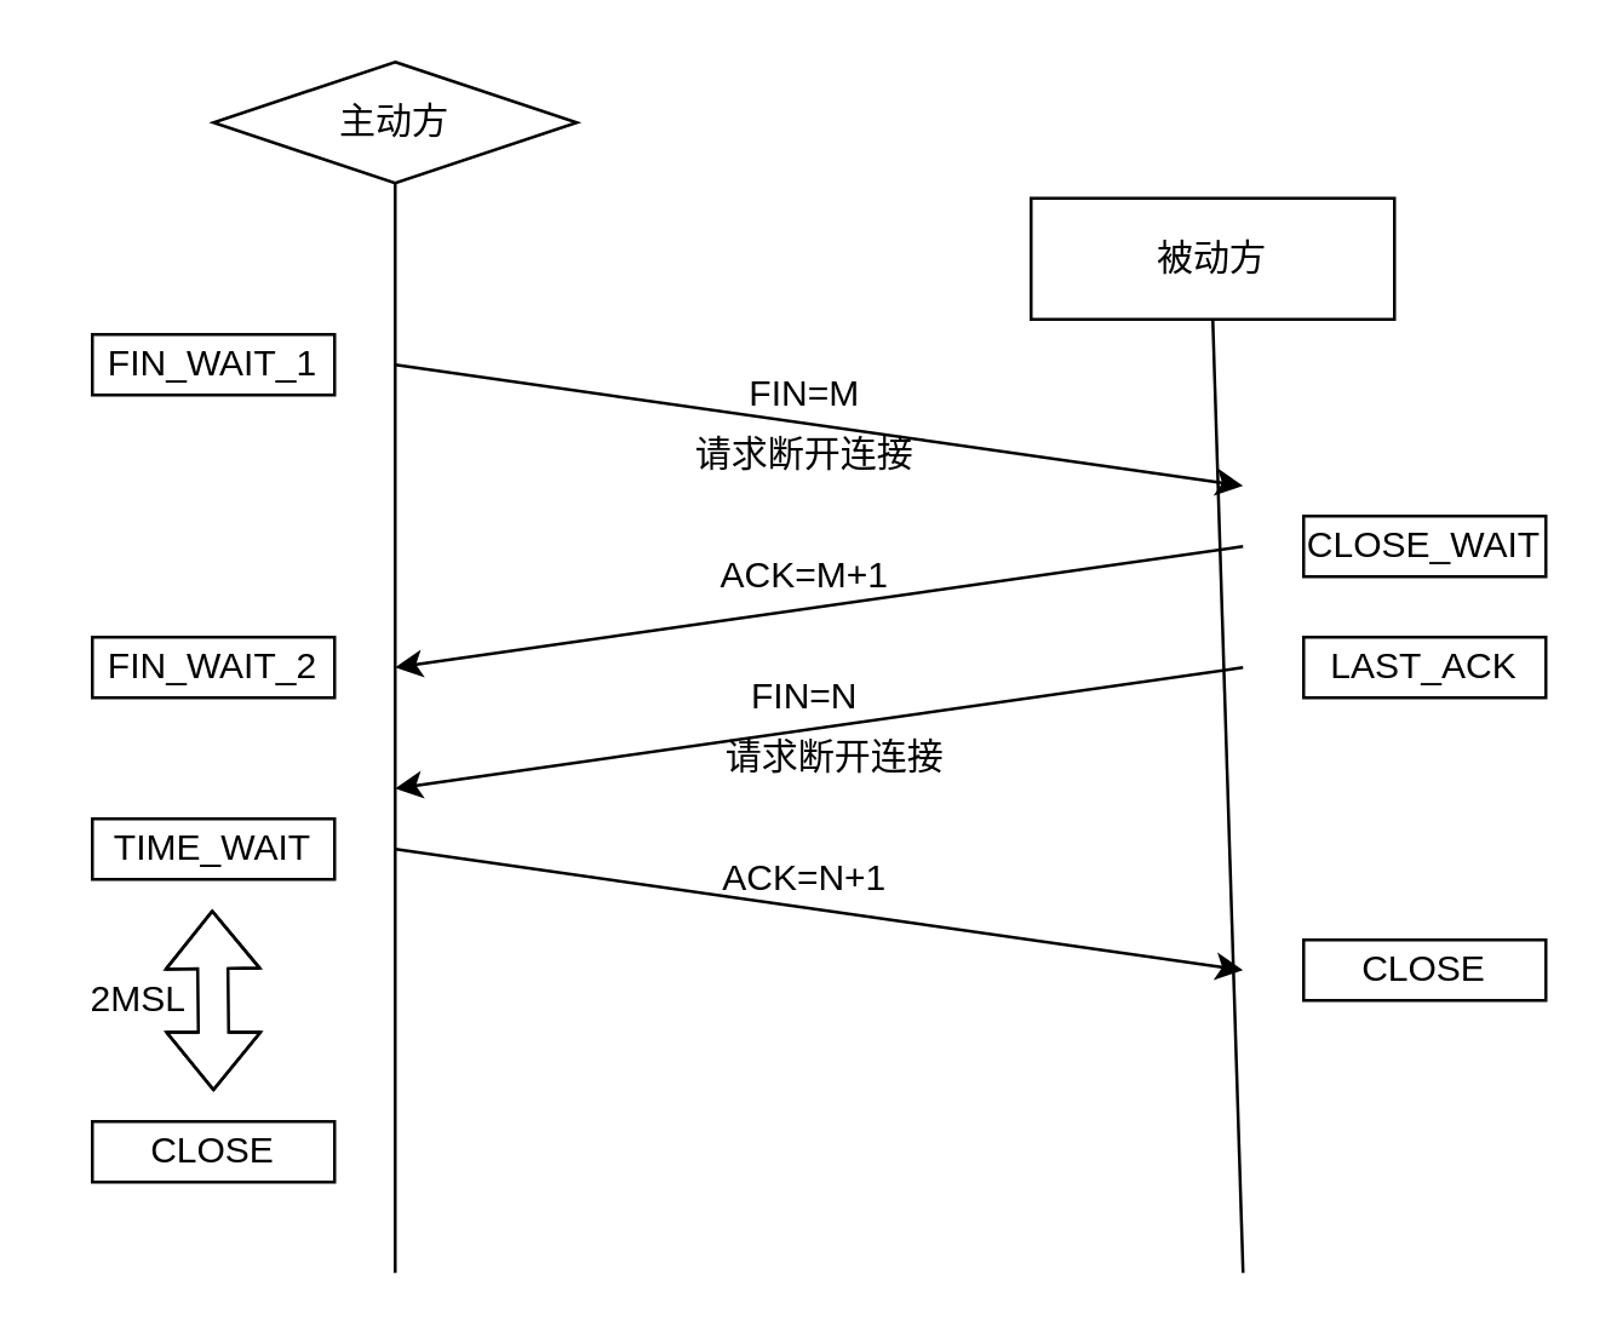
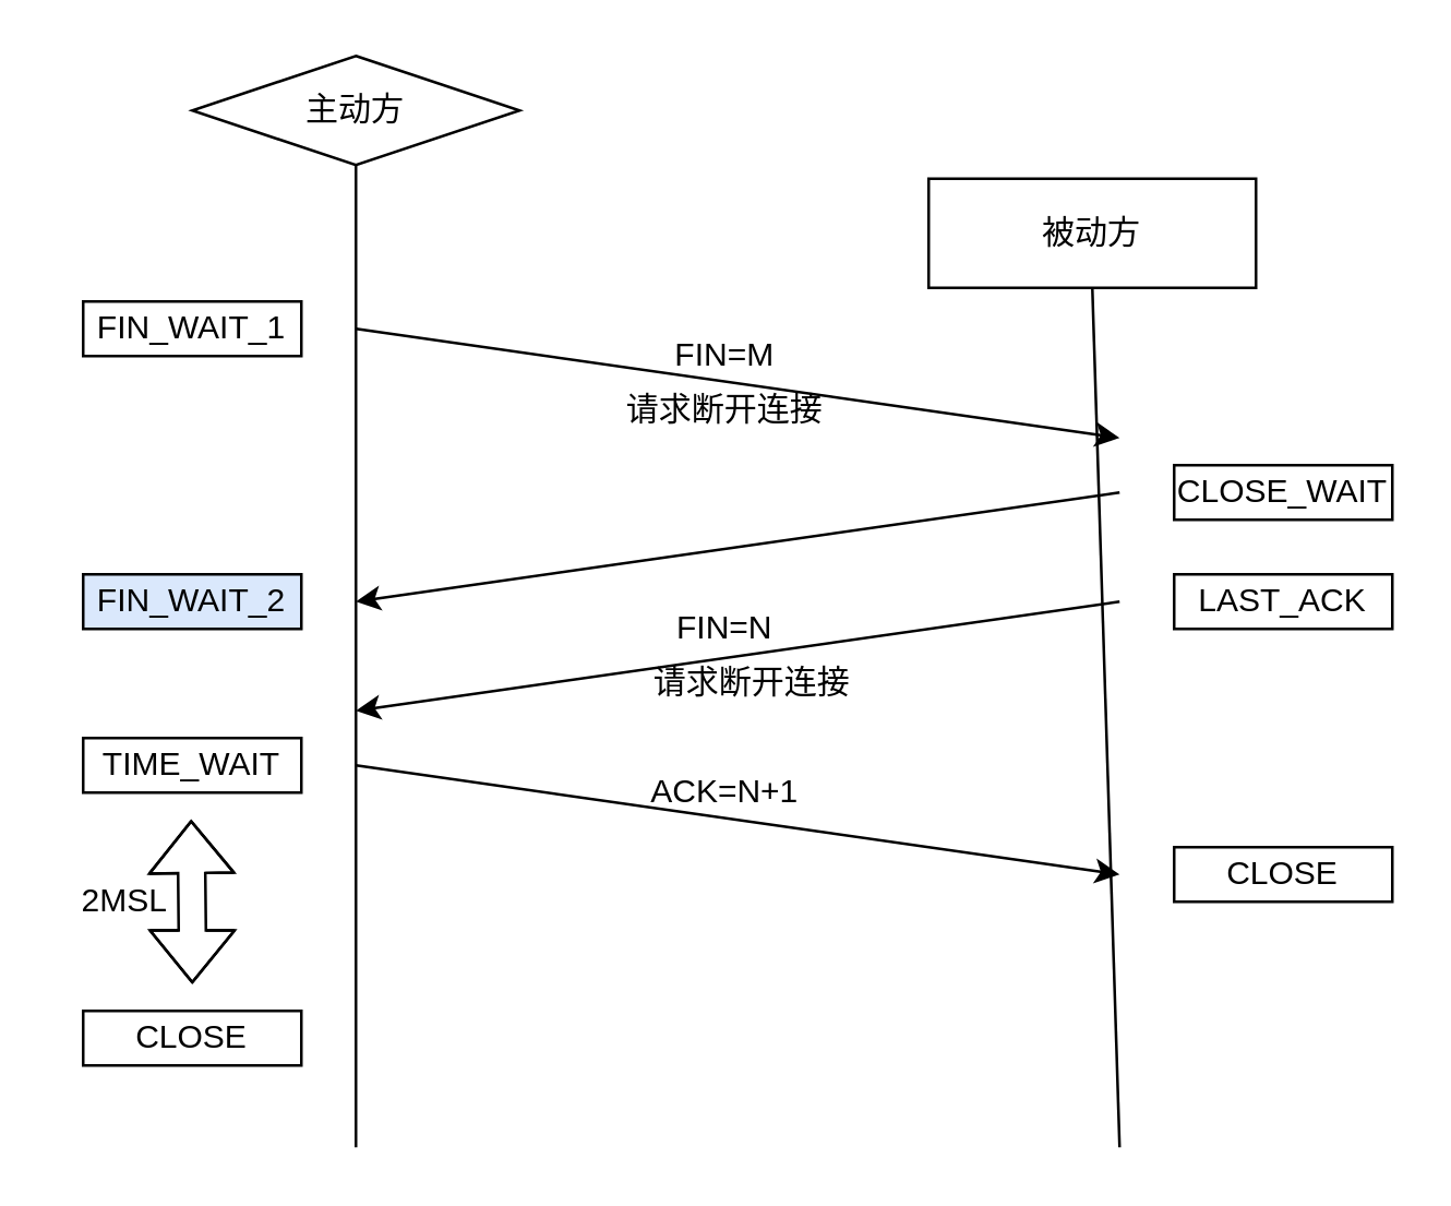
  <mxCell id="0" />
  <mxCell id="1" parent="0" />
  <mxCell id="2" value="主动方" style="rhombus;whiteSpace=wrap;html=1;" vertex="1" parent="1"><mxGeometry x="70" y="20" width="120" height="40" as="geometry" /></mxCell>
  <mxCell id="3" value="被动方" style="rounded=0;whiteSpace=wrap;html=1;" vertex="1" parent="1"><mxGeometry x="340" y="65" width="120" height="40" as="geometry" /></mxCell>
  <mxCell id="4" value="" style="endArrow=none;html=1;rounded=0;entryX=0.5;entryY=1;entryDx=0;entryDy=0;" edge="1" parent="1" target="2"><mxGeometry width="50" height="50" relative="1" as="geometry"><mxPoint x="130" y="420" as="sourcePoint" /><mxPoint x="140" y="150" as="targetPoint" /></mxGeometry></mxCell>
  <mxCell id="5" value="" style="endArrow=none;html=1;rounded=0;entryX=0.5;entryY=1;entryDx=0;entryDy=0;" edge="1" parent="1" target="3"><mxGeometry width="50" height="50" relative="1" as="geometry"><mxPoint x="410" y="420" as="sourcePoint" /><mxPoint x="409.5" y="80" as="targetPoint" /></mxGeometry></mxCell>
  <mxCell id="6" value="" style="endArrow=classic;html=1;rounded=0;" edge="1" parent="1"><mxGeometry width="50" height="50" relative="1" as="geometry"><mxPoint x="130" y="120" as="sourcePoint" /><mxPoint x="410" y="160" as="targetPoint" /></mxGeometry></mxCell>
  <mxCell id="7" value="" style="endArrow=classic;html=1;rounded=0;" edge="1" parent="1"><mxGeometry width="50" height="50" relative="1" as="geometry"><mxPoint x="410" y="180" as="sourcePoint" /><mxPoint x="130" y="220" as="targetPoint" /></mxGeometry></mxCell>
  <mxCell id="8" value="" style="endArrow=classic;html=1;rounded=0;" edge="1" parent="1"><mxGeometry width="50" height="50" relative="1" as="geometry"><mxPoint x="130" y="280" as="sourcePoint" /><mxPoint x="410" y="320" as="targetPoint" /></mxGeometry></mxCell>
  <mxCell id="9" value="" style="endArrow=classic;html=1;rounded=0;" edge="1" parent="1"><mxGeometry width="50" height="50" relative="1" as="geometry"><mxPoint x="410" y="220" as="sourcePoint" /><mxPoint x="130" y="260" as="targetPoint" /></mxGeometry></mxCell>
  <mxCell id="10" value="FIN=M" style="text;html=1;align=center;verticalAlign=middle;resizable=0;points=[];autosize=1;strokeColor=none;fillColor=none;" vertex="1" parent="1"><mxGeometry x="240" y="120" width="50" height="20" as="geometry" /></mxCell>
  <mxCell id="11" value="请求断开连接" style="text;html=1;align=center;verticalAlign=middle;resizable=0;points=[];autosize=1;strokeColor=none;fillColor=none;" vertex="1" parent="1"><mxGeometry x="220" y="140" width="90" height="20" as="geometry" /></mxCell>
- <mxCell id="12" value="ACK=M+1" style="text;html=1;align=center;verticalAlign=middle;resizable=0;points=[];autosize=1;strokeColor=none;fillColor=none;" vertex="1" parent="1"><mxGeometry x="230" y="180" width="70" height="20" as="geometry" /></mxCell>
  <mxCell id="13" value="FIN=N" style="text;html=1;align=center;verticalAlign=middle;resizable=0;points=[];autosize=1;strokeColor=none;fillColor=none;" vertex="1" parent="1"><mxGeometry x="240" y="220" width="50" height="20" as="geometry" /></mxCell>
  <mxCell id="14" value="请求断开连接" style="text;html=1;align=center;verticalAlign=middle;resizable=0;points=[];autosize=1;strokeColor=none;fillColor=none;" vertex="1" parent="1"><mxGeometry x="230" y="240" width="90" height="20" as="geometry" /></mxCell>
  <mxCell id="15" value="FIN_WAIT_1" style="rounded=0;whiteSpace=wrap;html=1;" vertex="1" parent="1"><mxGeometry x="30" y="110" width="80" height="20" as="geometry" /></mxCell>
- <mxCell id="16" value="FIN_WAIT_2" style="rounded=0;whiteSpace=wrap;html=1;" vertex="1" parent="1"><mxGeometry x="30" y="210" width="80" height="20" as="geometry" /></mxCell>
+ <mxCell id="16" value="FIN_WAIT_2" style="rounded=0;whiteSpace=wrap;html=1;fillColor=#dae8fc;" vertex="1" parent="1"><mxGeometry x="30" y="210" width="80" height="20" as="geometry" /></mxCell>
  <mxCell id="17" value="TIME_WAIT" style="rounded=0;whiteSpace=wrap;html=1;" vertex="1" parent="1"><mxGeometry x="30" y="270" width="80" height="20" as="geometry" /></mxCell>
  <mxCell id="18" value="CLOSE_WAIT" style="rounded=0;whiteSpace=wrap;html=1;" vertex="1" parent="1"><mxGeometry x="430" y="170" width="80" height="20" as="geometry" /></mxCell>
  <mxCell id="19" value="LAST_ACK" style="rounded=0;whiteSpace=wrap;html=1;" vertex="1" parent="1"><mxGeometry x="430" y="210" width="80" height="20" as="geometry" /></mxCell>
  <mxCell id="20" value="CLOSE" style="rounded=0;whiteSpace=wrap;html=1;" vertex="1" parent="1"><mxGeometry x="430" y="310" width="80" height="20" as="geometry" /></mxCell>
  <mxCell id="21" value="ACK=N+1" style="text;html=1;align=center;verticalAlign=middle;resizable=0;points=[];autosize=1;strokeColor=none;fillColor=none;" vertex="1" parent="1"><mxGeometry x="230" y="280" width="70" height="20" as="geometry" /></mxCell>
  <mxCell id="22" value="CLOSE" style="rounded=0;whiteSpace=wrap;html=1;" vertex="1" parent="1"><mxGeometry x="30" y="370" width="80" height="20" as="geometry" /></mxCell>
  <mxCell id="23" value="" style="shape=flexArrow;endArrow=classic;startArrow=classic;html=1;rounded=0;" edge="1" parent="1"><mxGeometry width="100" height="100" relative="1" as="geometry"><mxPoint x="70" y="360" as="sourcePoint" /><mxPoint x="69.58" y="300" as="targetPoint" /><Array as="points"><mxPoint x="70" y="340" /></Array></mxGeometry></mxCell>
  <mxCell id="24" value="2MSL" style="text;html=1;align=center;verticalAlign=middle;resizable=0;points=[];autosize=1;strokeColor=none;fillColor=none;" vertex="1" parent="1"><mxGeometry x="20" y="320" width="50" height="20" as="geometry" /></mxCell>
